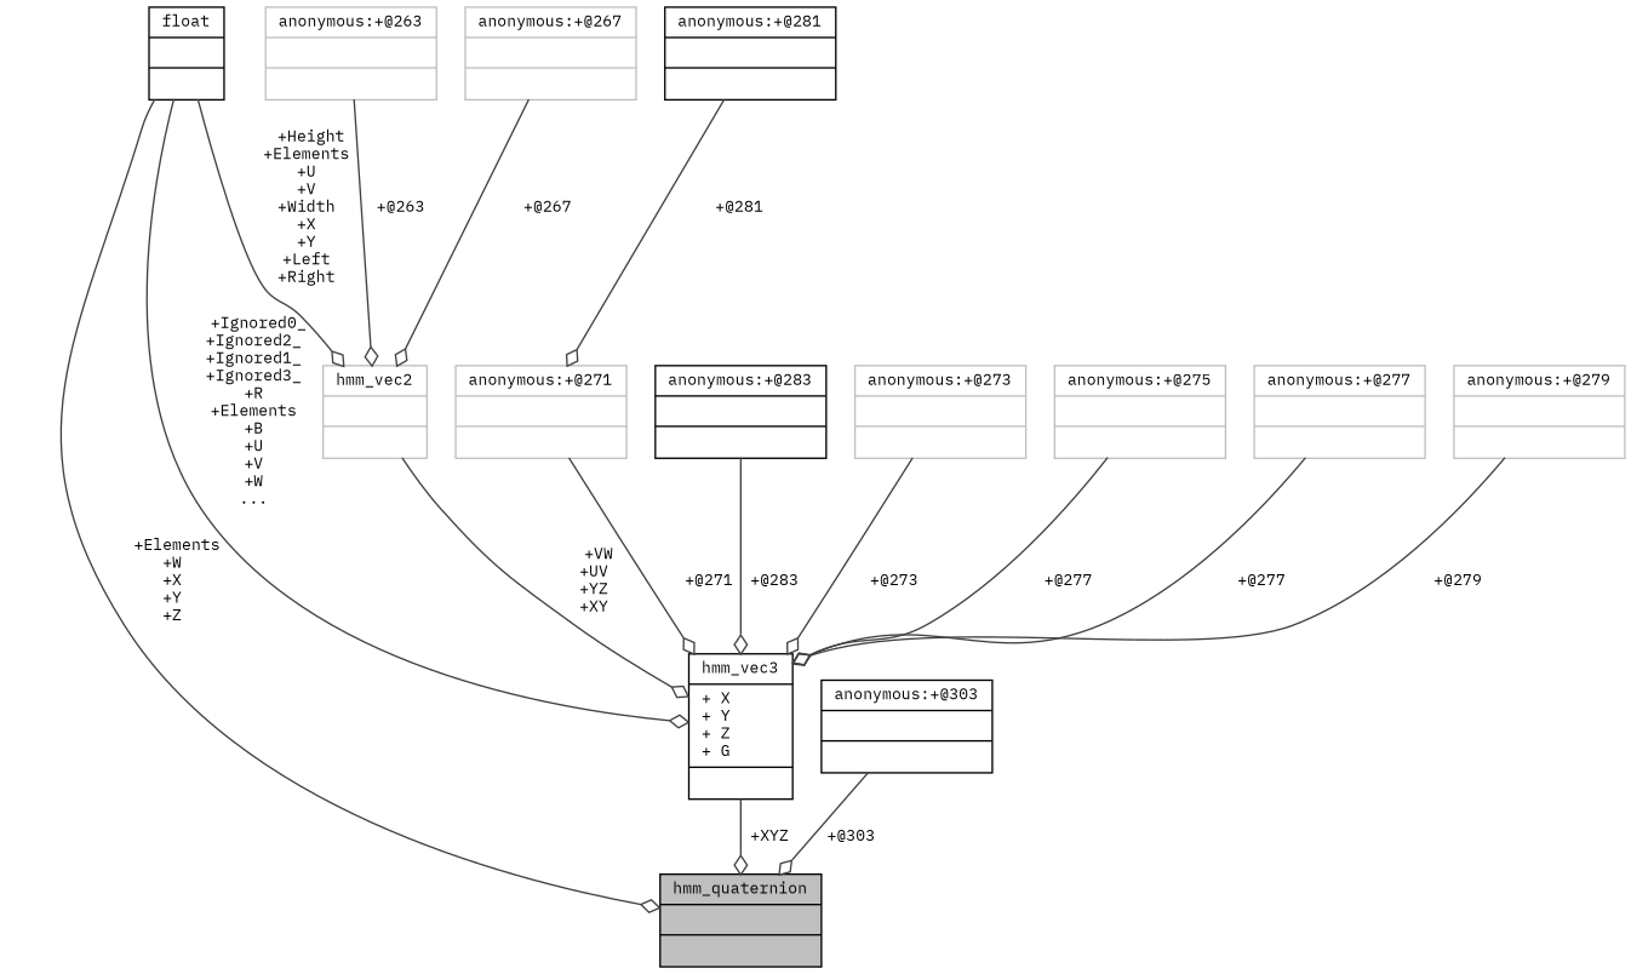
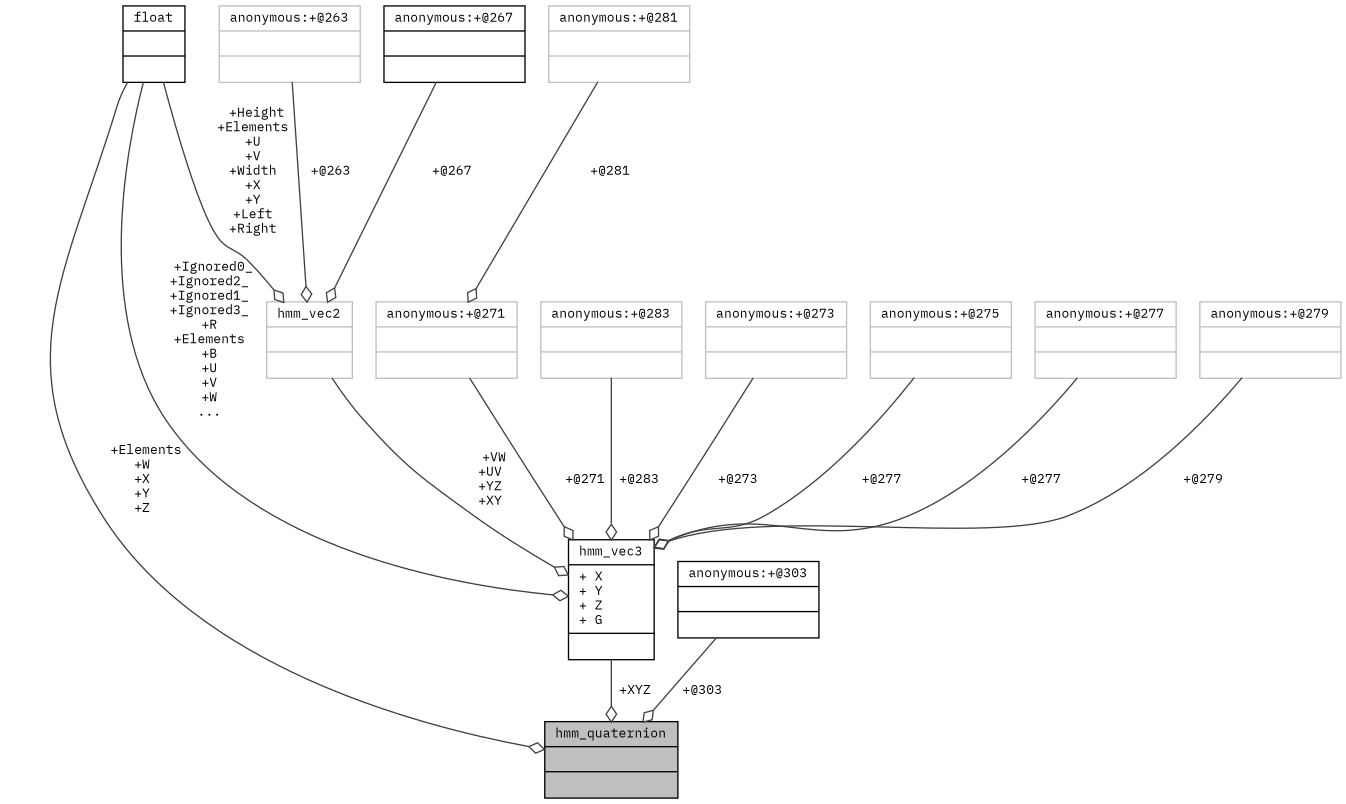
  digraph {
    fontname="IBM Plex Mono"
    node [color=grey75 fontname="IBM Plex Mono" fontsize=10 shape=record]
    edge [arrowhead=odiamond color=grey25 fontname="IBM Plex Mono" fontsize=10 labelfontname=Helvetica labelfontsize=10 style=solid]
    n1 [color=black fillcolor=grey75 fontcolor=black height=0.2 label="{hmm_quaternion\n||}" style=filled width=0.4]
    n2 [color=black height=0.2 label="{hmm_vec3\n|+ X\l+ Y\l+ Z\l+ G\l|}" width=0.4]
    n3 [height=0.2 label="{hmm_vec2\n||}" width=0.4]
    n4 [color=black height=0.2 label="{float\n||}" width=0.4]
    n5 [height=0.2 label="{anonymous:+@263\n||}" width=0.4]
-   n6 [height=0.2 label="{anonymous:+@267\n||}" width=0.4]
-   n7 [color=black height=0.2 label="{anonymous:+@281\n||}" width=0.4]
+   n6 [color=black height=0.2 label="{anonymous:+@267\n||}" width=0.4]
+   n7 [height=0.2 label="{anonymous:+@281\n||}" width=0.4]
    n8 [height=0.2 label="{anonymous:+@271\n||}" width=0.4]
-   n9 [color=black height=0.2 label="{anonymous:+@283\n||}" width=0.4]
+   n9 [height=0.2 label="{anonymous:+@283\n||}" width=0.4]
    n10 [height=0.2 label="{anonymous:+@273\n||}" width=0.4]
    n11 [height=0.2 label="{anonymous:+@275\n||}" width=0.4]
    n12 [height=0.2 label="{anonymous:+@277\n||}" width=0.4]
    n13 [height=0.2 label="{anonymous:+@279\n||}" width=0.4]
    n14 [color=black height=0.2 label="{anonymous:+@303\n||}" width=0.4]
    n2 -> n1 [label=" +XYZ"]
    n3 -> n2 [label=" +VW\n+UV\n+YZ\n+XY"]
    n4 -> n1 [label=" +Elements\n+W\n+X\n+Y\n+Z"]
    n4 -> n2 [label=" +Ignored0_\n+Ignored2_\n+Ignored1_\n+Ignored3_\n+R\n+Elements\n+B\n+U\n+V\n+W\n..."]
    n4 -> n3 [label=" +Height\n+Elements\n+U\n+V\n+Width\n+X\n+Y\n+Left\n+Right"]
    n5 -> n3 [label=" +@263"]
    n6 -> n3 [label=" +@267"]
    n7 -> n8 [label=" +@281"]
    n8 -> n2 [label=" +@271"]
    n9 -> n2 [label=" +@283"]
    n10 -> n2 [label=" +@273"]
    n11 -> n2 [label=" +@277"]
    n12 -> n2 [label=" +@277"]
    n13 -> n2 [label=" +@279"]
    n14 -> n1 [label=" +@303"]
  }
